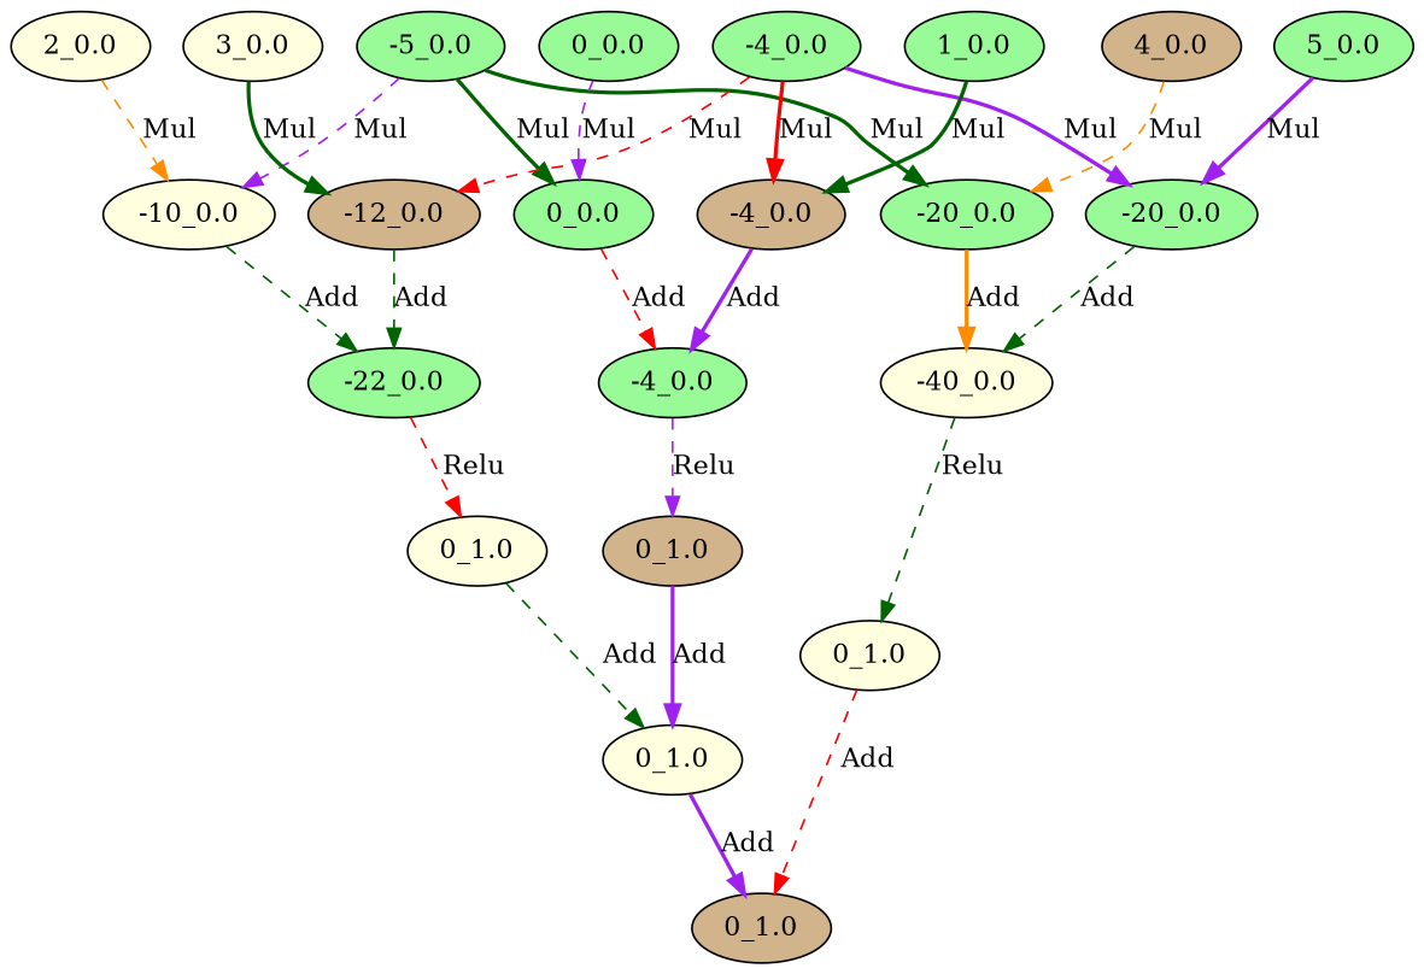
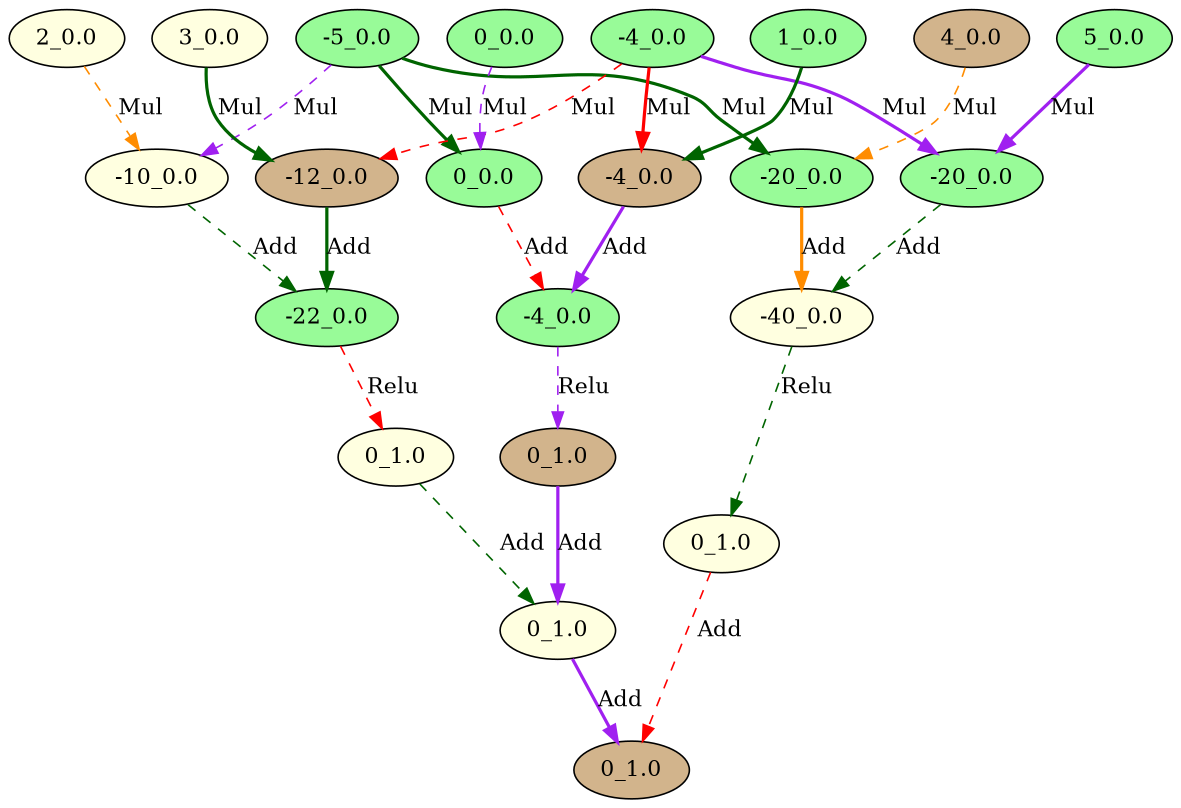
  digraph {
    node [fillcolor=palegreen style=filled]
    edge [color=darkgreen style=dashed]
    n1 [label="0_0.0"]
    n2 [label="-4_0.0"]
    n3 [fillcolor=tan label="0_1.0"]
    n4 [fillcolor=tan label="-4_0.0"]
    n5 [fillcolor=lightyellow label="0_1.0"]
    n6 [fillcolor=lightyellow label="-10_0.0"]
    n7 [label="-22_0.0"]
    n8 [fillcolor=lightyellow label="0_1.0"]
    n9 [fillcolor=tan label="-12_0.0"]
    n10 [label="-20_0.0"]
    n11 [fillcolor=lightyellow label="-40_0.0"]
    n12 [fillcolor=lightyellow label="0_1.0"]
    n13 [label="-20_0.0"]
    n14 [fillcolor=tan label="0_1.0"]
    n15 [label="-5_0.0"]
    n16 [label="-4_0.0"]
    n17 [label="0_0.0"]
    n18 [label="1_0.0"]
    n19 [fillcolor=lightyellow label="2_0.0"]
    n20 [fillcolor=lightyellow label="3_0.0"]
    n21 [fillcolor=tan label="4_0.0"]
    n22 [label="5_0.0"]
    n1 -> n2 [color=red label=Add]
    n2 -> n3 [color=purple label=Relu]
    n3 -> n5 [color=purple label=Add style=bold]
    n4 -> n2 [color=purple label=Add style=bold]
    n5 -> n14 [color=purple label=Add style=bold]
    n6 -> n7 [label=Add]
    n7 -> n8 [color=red label=Relu]
    n8 -> n5 [label=Add]
-   n9 -> n7 [label=Add]
+   n9 -> n7 [label=Add style=bold]
    n10 -> n11 [color=darkorange label=Add style=bold]
    n11 -> n12 [label=Relu]
    n12 -> n14 [color=red label=Add]
    n13 -> n11 [label=Add]
    n15 -> n1 [label=Mul style=bold]
    n15 -> n6 [color=purple label=Mul]
    n15 -> n10 [label=Mul style=bold]
    n16 -> n4 [color=red label=Mul style=bold]
    n16 -> n9 [color=red label=Mul]
    n16 -> n13 [color=purple label=Mul style=bold]
    n17 -> n1 [color=purple label=Mul]
    n18 -> n4 [label=Mul style=bold]
    n19 -> n6 [color=darkorange label=Mul]
    n20 -> n9 [label=Mul style=bold]
    n21 -> n10 [color=darkorange label=Mul]
    n22 -> n13 [color=purple label=Mul style=bold]
  }
